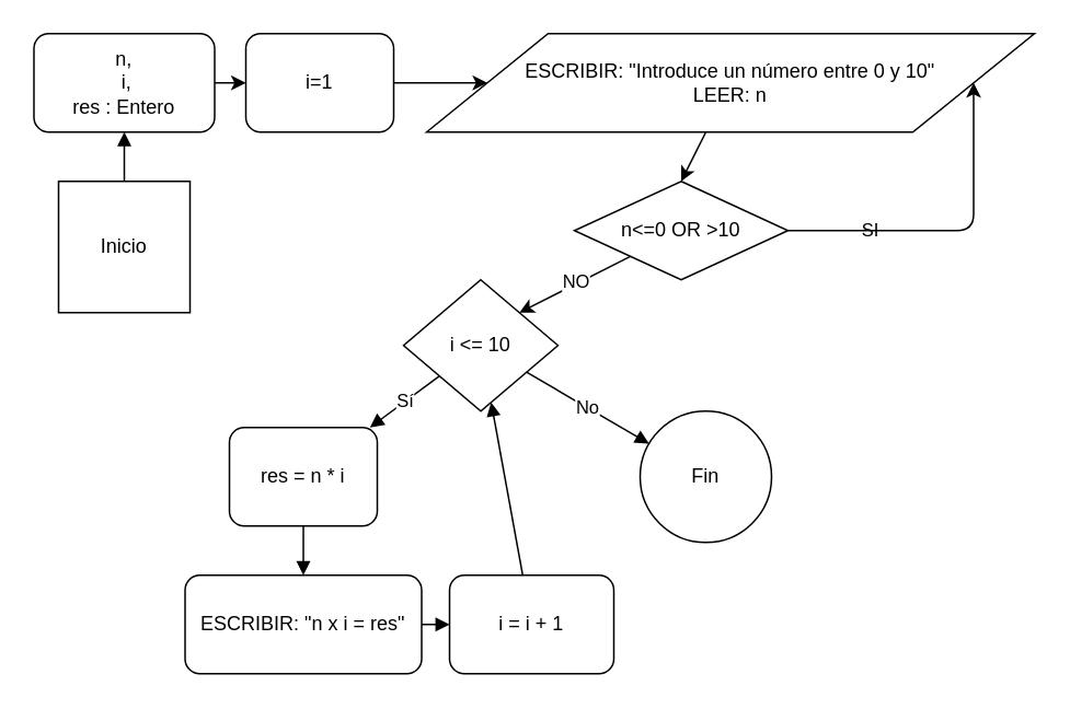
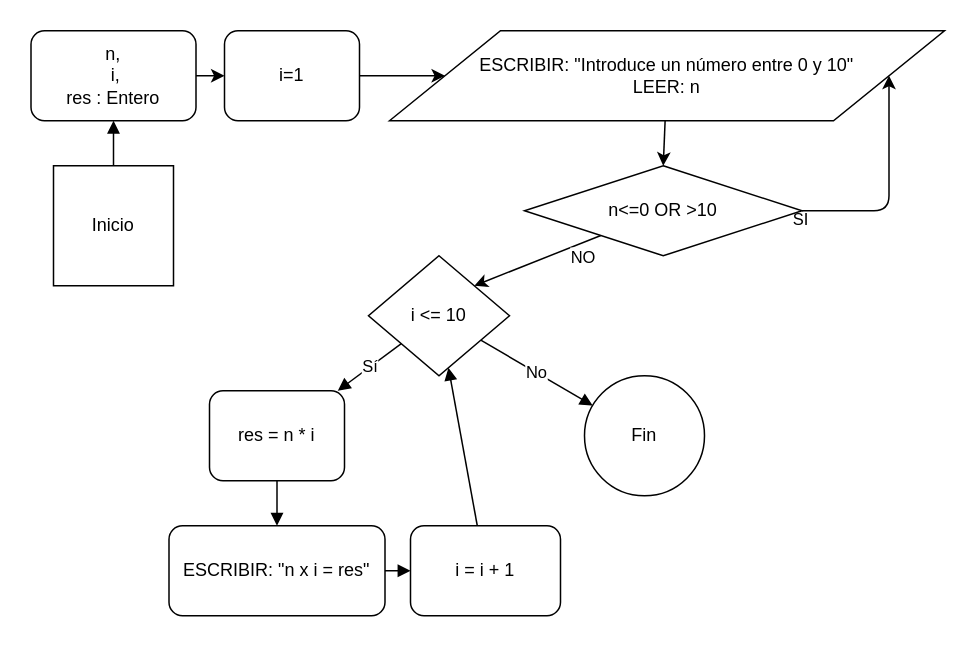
  <mxCell id="0" />
  <mxCell id="1" parent="0" />
  <mxCell id="2" value="Inicio" style="whiteSpace=wrap;html=1;aspect=fixed;rounded=0;" parent="1" vertex="1"><mxGeometry x="35" y="110" width="80" height="80" as="geometry" /></mxCell>
  <mxCell id="3" value="" style="edgeStyle=none;html=1;" edge="1" parent="1" source="4" target="23"><mxGeometry relative="1" as="geometry" /></mxCell>
  <mxCell id="4" value="n,&lt;br&gt;&amp;nbsp;i, &lt;br&gt;res : Entero" style="rounded=1;whiteSpace=wrap;html=1;" parent="1" vertex="1"><mxGeometry x="20" y="20" width="110" height="60" as="geometry" /></mxCell>
  <mxCell id="5" style="edgeStyle=none;html=1;entryX=0.5;entryY=0;entryDx=0;entryDy=0;" edge="1" parent="1" source="6" target="21"><mxGeometry relative="1" as="geometry" /></mxCell>
  <mxCell id="6" value="ESCRIBIR: &quot;Introduce un número entre 0 y 10&quot;&lt;div&gt;LEER: n&lt;/div&gt;" style="shape=parallelogram;perimeter=parallelogramPerimeter;whiteSpace=wrap;html=1;" parent="1" vertex="1"><mxGeometry x="259" y="20" width="370" height="60" as="geometry" /></mxCell>
  <mxCell id="7" value="i &amp;lt;= 10" style="rhombus;whiteSpace=wrap;html=1;" parent="1" vertex="1"><mxGeometry x="245" y="170" width="94" height="80" as="geometry" /></mxCell>
  <mxCell id="8" value="res = n * i" style="rounded=1;whiteSpace=wrap;html=1;" parent="1" vertex="1"><mxGeometry x="139" y="260" width="90" height="60" as="geometry" /></mxCell>
  <mxCell id="9" value="ESCRIBIR: &quot;n x i = res&quot;" style="rounded=1;whiteSpace=wrap;html=1;" parent="1" vertex="1"><mxGeometry x="112" y="350" width="144" height="60" as="geometry" /></mxCell>
  <mxCell id="10" value="i = i + 1" style="rounded=1;whiteSpace=wrap;html=1;" parent="1" vertex="1"><mxGeometry x="273" y="350" width="100" height="60" as="geometry" /></mxCell>
  <mxCell id="11" value="Fin" style="ellipse;whiteSpace=wrap;html=1;aspect=fixed;" parent="1" vertex="1"><mxGeometry x="389" y="250" width="80" height="80" as="geometry" /></mxCell>
  <mxCell id="12" value="" style="endArrow=block;rounded=1;html=1;" parent="1" source="2" target="4" edge="1"><mxGeometry relative="1" as="geometry" /></mxCell>
  <mxCell id="13" value="Sí" style="endArrow=block;rounded=1;html=1;" parent="1" source="7" target="8" edge="1"><mxGeometry relative="1" as="geometry" /></mxCell>
  <mxCell id="14" value="No" style="endArrow=block;rounded=1;html=1;" parent="1" source="7" target="11" edge="1"><mxGeometry relative="1" as="geometry" /></mxCell>
  <mxCell id="15" value="" style="endArrow=block;rounded=1;html=1;" parent="1" source="8" target="9" edge="1"><mxGeometry relative="1" as="geometry" /></mxCell>
  <mxCell id="16" value="" style="endArrow=block;rounded=1;html=1;" parent="1" source="9" target="10" edge="1"><mxGeometry relative="1" as="geometry" /></mxCell>
  <mxCell id="17" value="" style="endArrow=block;rounded=1;html=1;" parent="1" source="10" target="7" edge="1"><mxGeometry relative="1" as="geometry" /></mxCell>
  <mxCell id="18" value="SI" style="edgeStyle=none;html=1;entryX=1;entryY=0;entryDx=0;entryDy=0;" edge="1" parent="1" source="21" target="7"><mxGeometry x="-1" y="147" relative="1" as="geometry"><mxPoint x="79" y="-147" as="offset" /></mxGeometry></mxCell>
  <mxCell id="19" style="edgeStyle=none;html=1;entryX=1;entryY=0.5;entryDx=0;entryDy=0;" edge="1" parent="1" source="21" target="6"><mxGeometry relative="1" as="geometry"><mxPoint x="629" y="140" as="targetPoint" /><Array as="points"><mxPoint x="592" y="140" /></Array></mxGeometry></mxCell>
  <mxCell id="20" value="NO" style="edgeLabel;html=1;align=center;verticalAlign=middle;resizable=0;points=[];" vertex="1" connectable="0" parent="19"><mxGeometry x="-0.399" relative="1" as="geometry"><mxPoint x="-191" y="30" as="offset" /></mxGeometry></mxCell>
- <mxCell id="21" value="n&amp;lt;=0 OR &amp;gt;10" style="rhombus;whiteSpace=wrap;html=1;" vertex="1" parent="1"><mxGeometry x="349" y="110" width="130" height="60" as="geometry" /></mxCell>
+ <mxCell id="21" value="n&amp;lt;=0 OR &amp;gt;10" style="rhombus;whiteSpace=wrap;html=1;" vertex="1" parent="1"><mxGeometry x="349" y="110" width="185" height="60" as="geometry" /></mxCell>
  <mxCell id="22" value="" style="edgeStyle=none;html=1;" edge="1" parent="1" source="23" target="6"><mxGeometry relative="1" as="geometry" /></mxCell>
  <mxCell id="23" value="i=1" style="rounded=1;whiteSpace=wrap;html=1;" vertex="1" parent="1"><mxGeometry x="149" y="20" width="90" height="60" as="geometry" /></mxCell>
